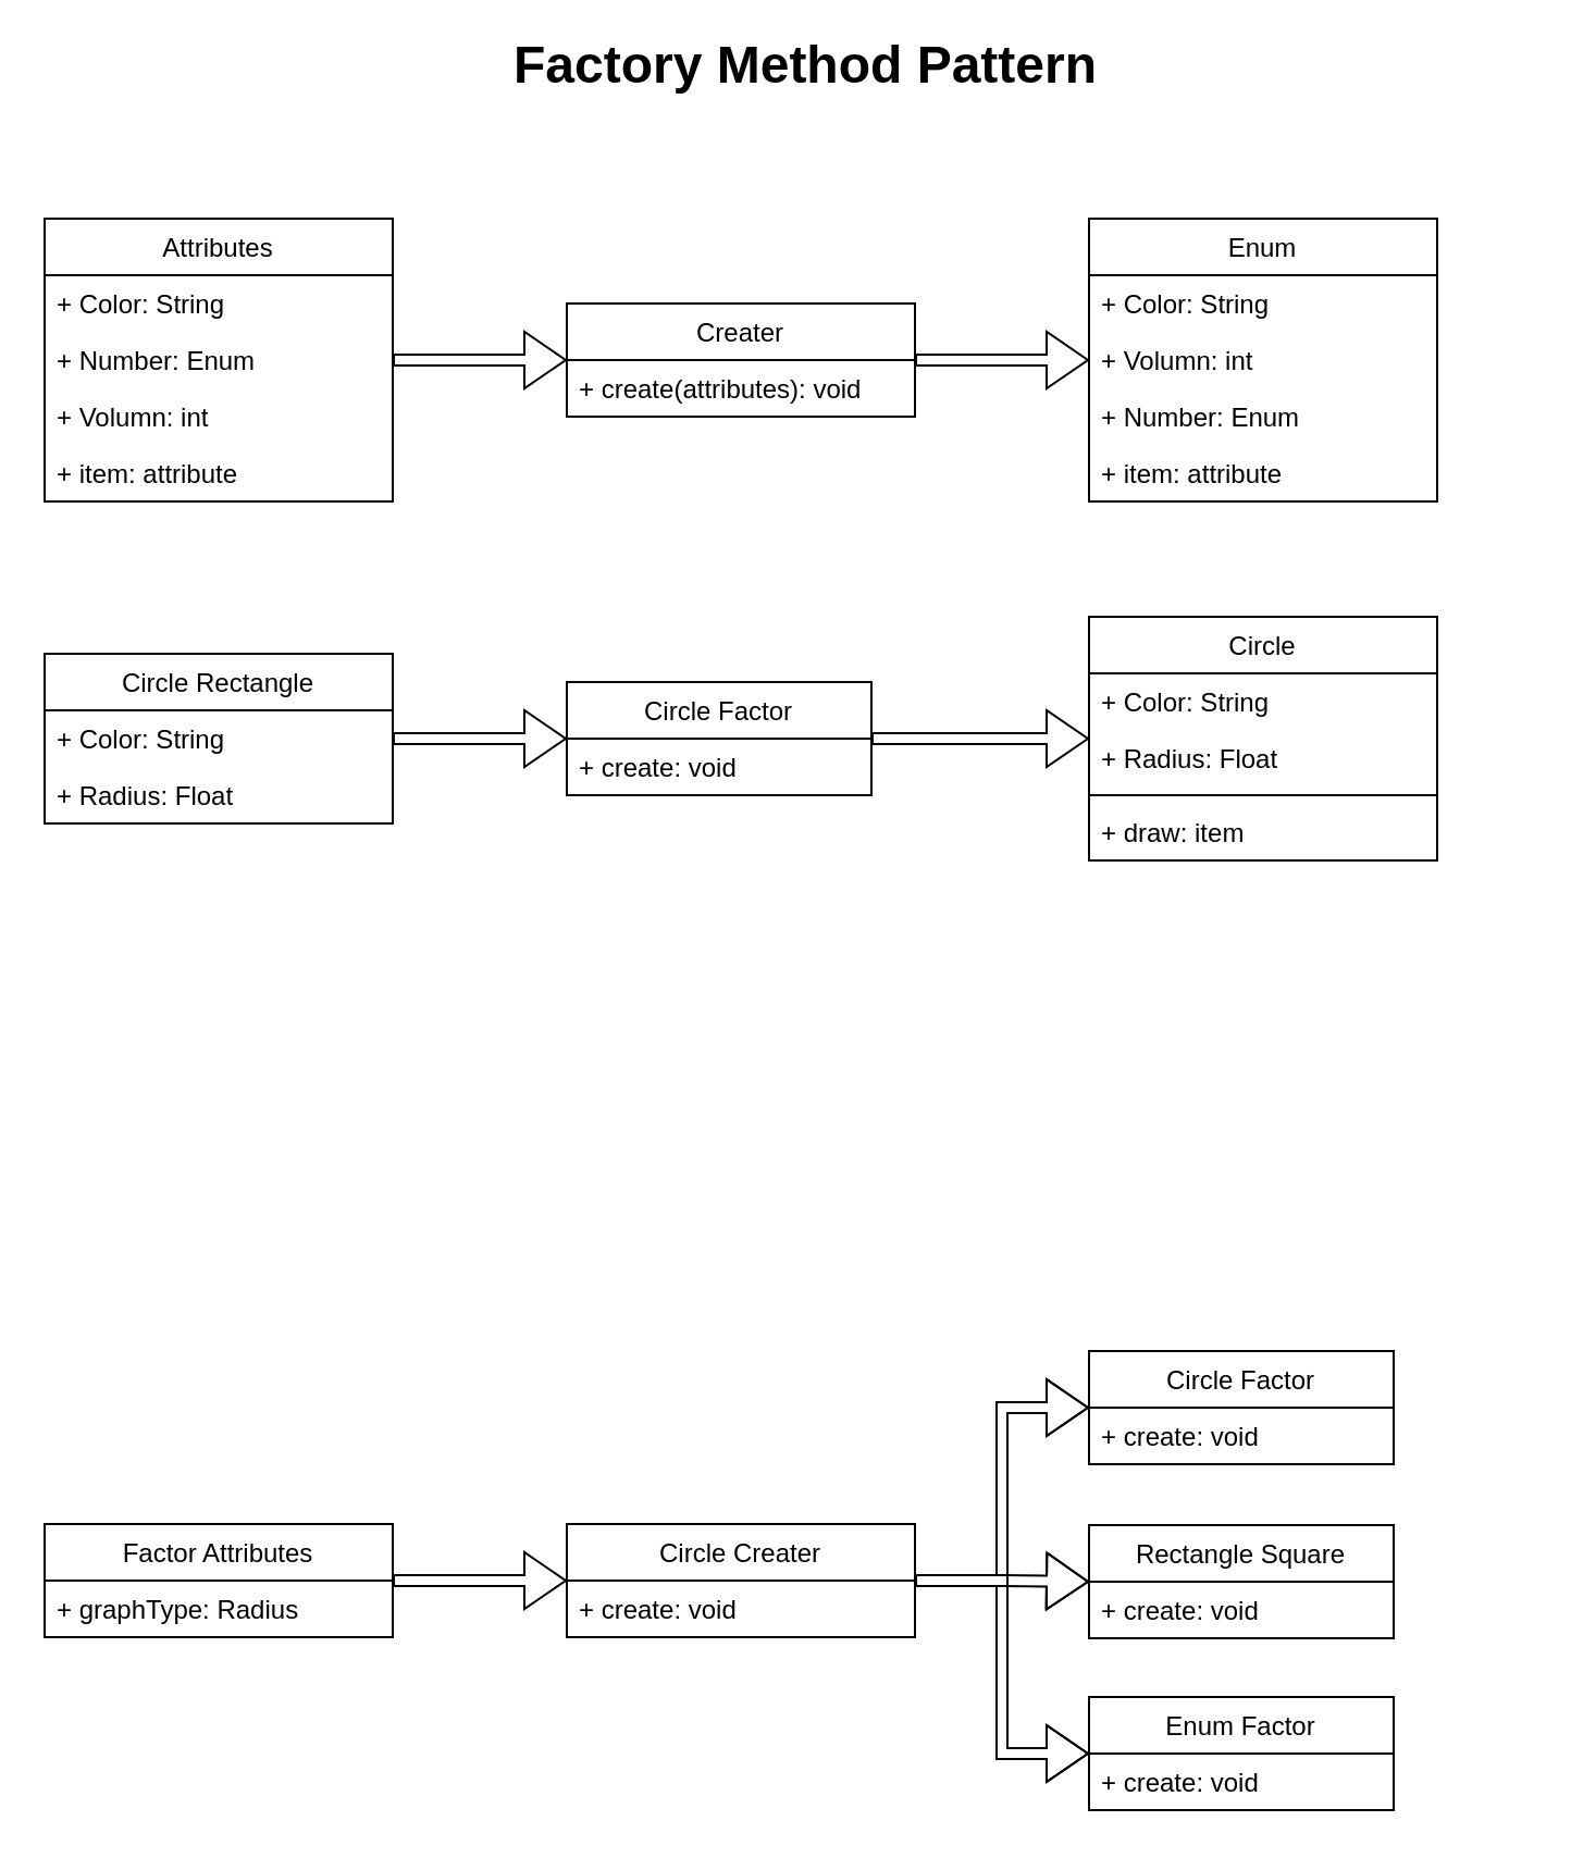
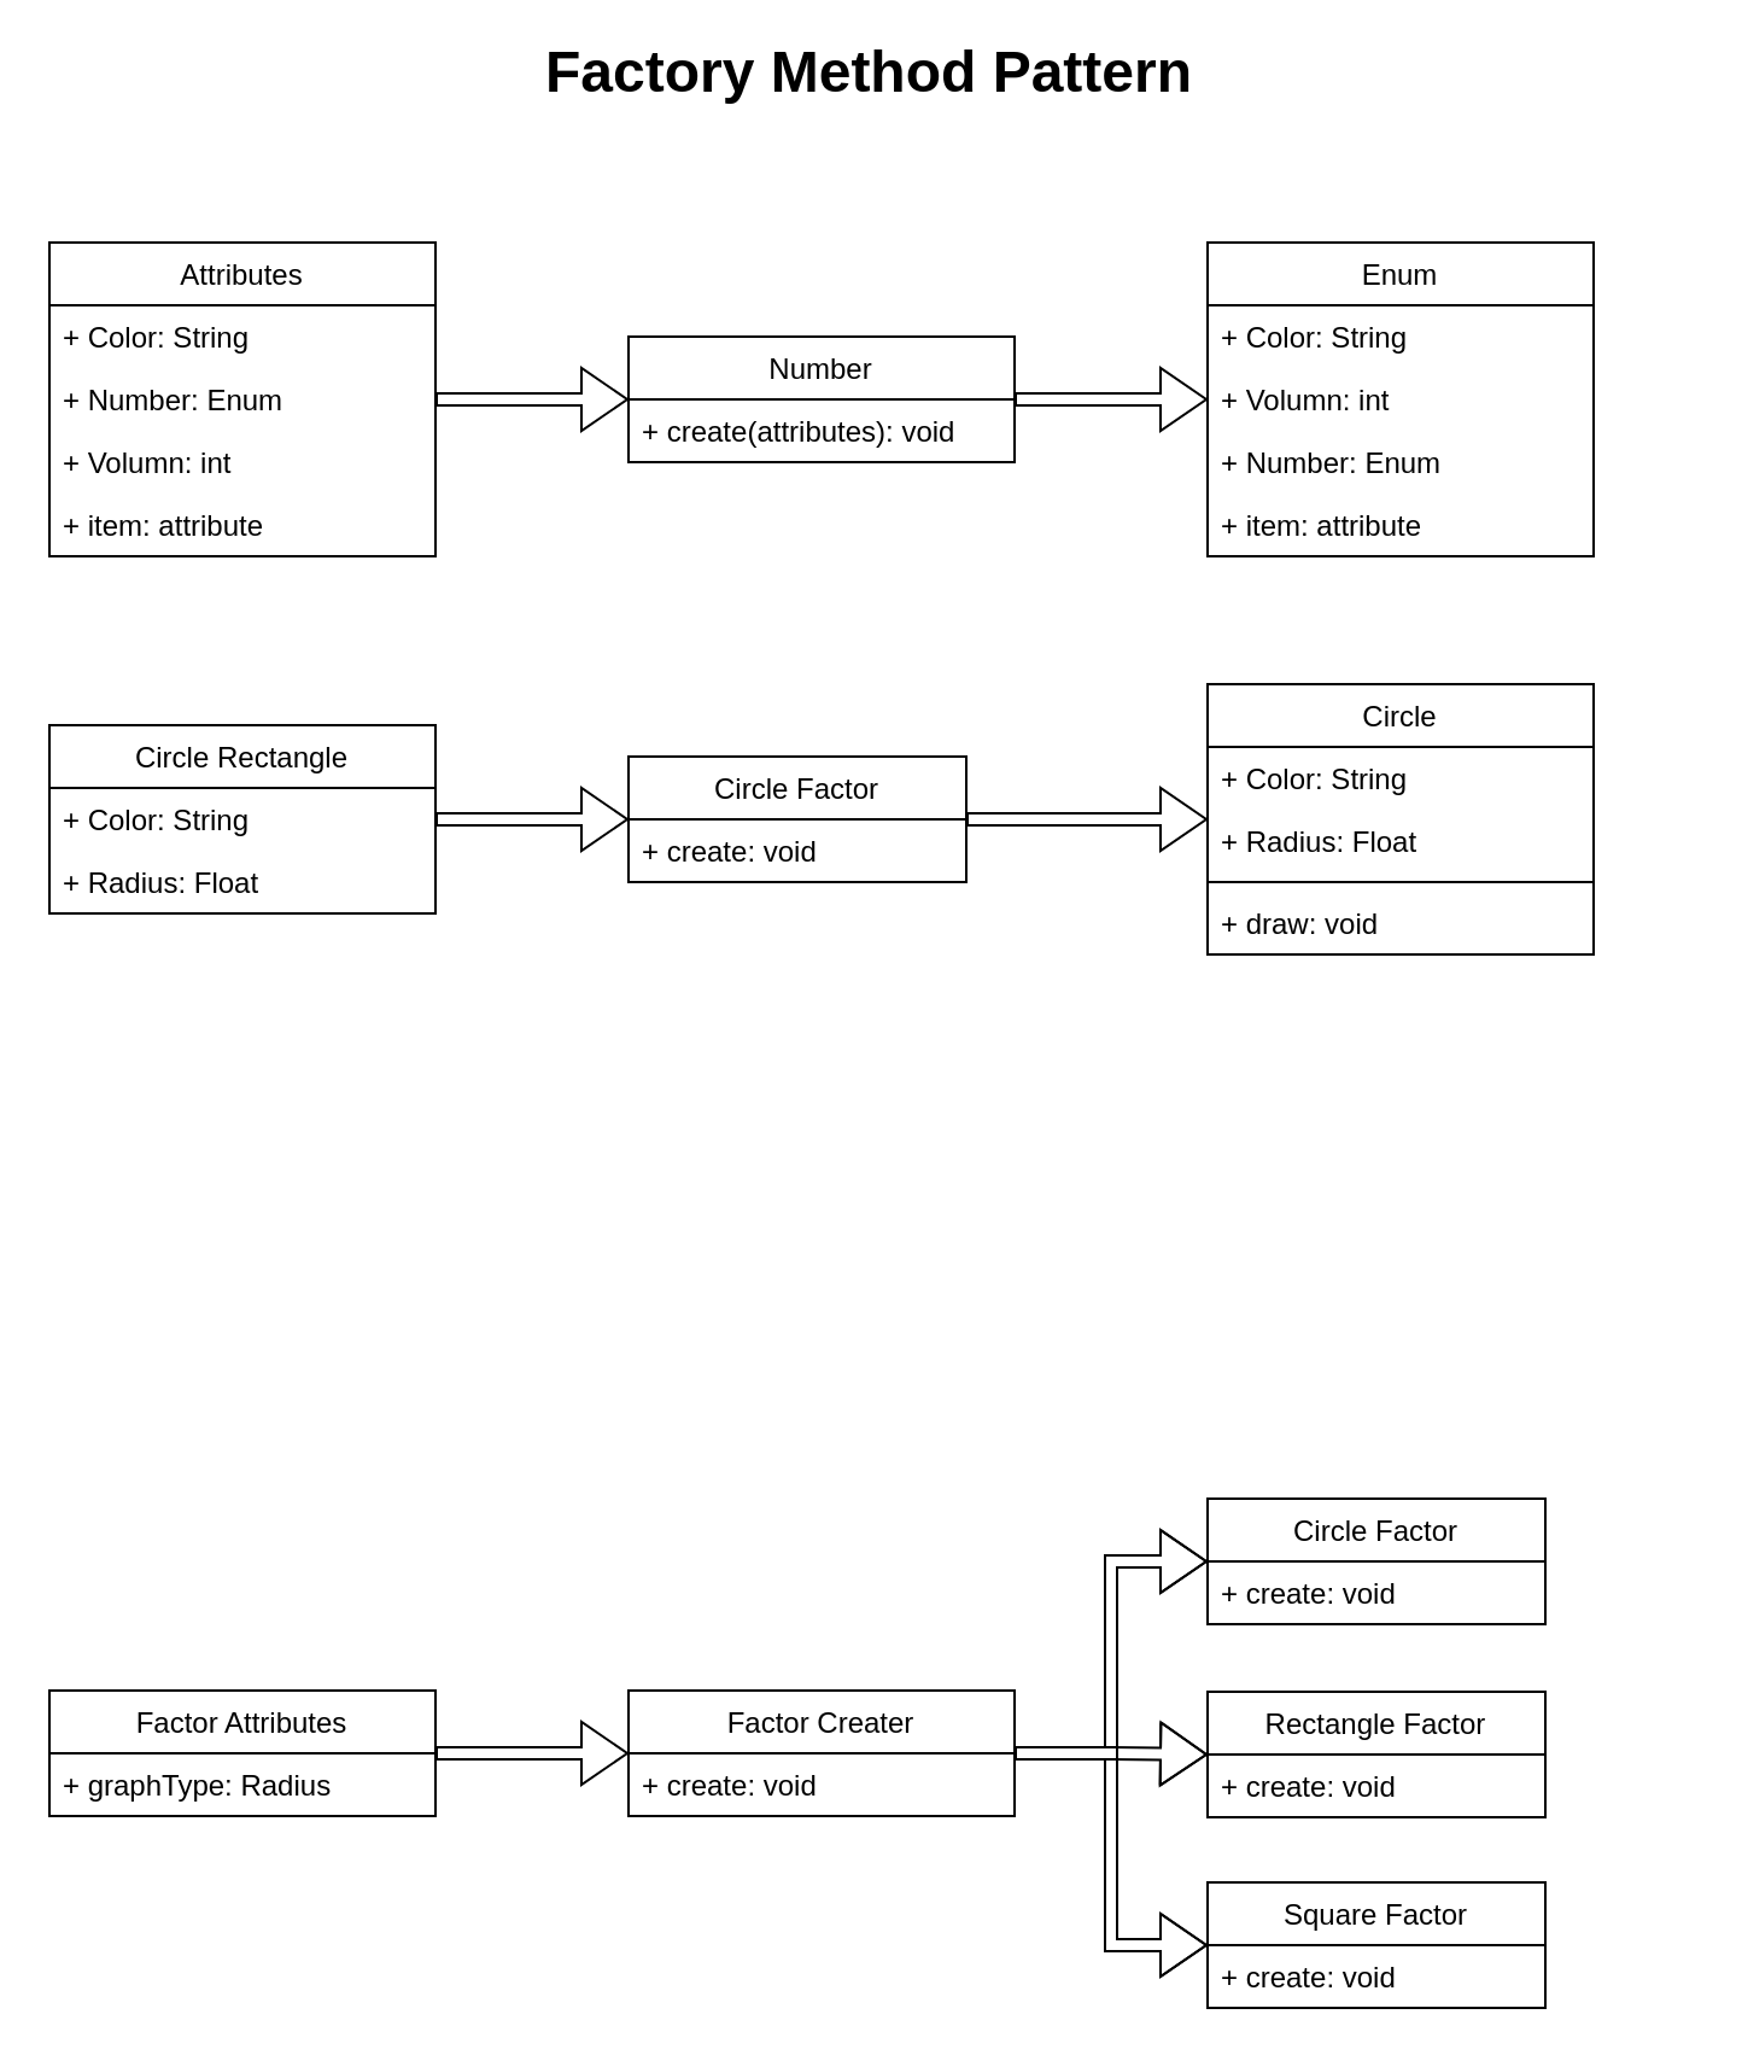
  <mxCell id="0" />
  <mxCell id="1" parent="0" />
  <mxCell id="2" value="" style="edgeStyle=orthogonalEdgeStyle;shape=flexArrow;rounded=0;orthogonalLoop=1;jettySize=auto;html=1;entryX=0;entryY=0.5;entryDx=0;entryDy=0;width=5;" parent="1" source="5" target="10" edge="1"><mxGeometry relative="1" as="geometry" /></mxCell>
  <mxCell id="3" style="edgeStyle=orthogonalEdgeStyle;shape=flexArrow;rounded=0;orthogonalLoop=1;jettySize=auto;html=1;exitX=1;exitY=0.5;exitDx=0;exitDy=0;width=5;" parent="1" source="5" target="12" edge="1"><mxGeometry relative="1" as="geometry" /></mxCell>
  <mxCell id="4" style="edgeStyle=orthogonalEdgeStyle;shape=flexArrow;rounded=0;orthogonalLoop=1;jettySize=auto;html=1;exitX=1;exitY=0.5;exitDx=0;exitDy=0;entryX=0;entryY=0.5;entryDx=0;entryDy=0;width=5;" parent="1" source="5" target="14" edge="1"><mxGeometry relative="1" as="geometry" /></mxCell>
- <mxCell id="5" value="Circle Creater" style="swimlane;fontStyle=0;childLayout=stackLayout;horizontal=1;startSize=26;fillColor=none;horizontalStack=0;resizeParent=1;resizeParentMax=0;resizeLast=0;collapsible=1;marginBottom=0;" parent="1" vertex="1"><mxGeometry x="260" y="700" width="160" height="52" as="geometry" /></mxCell>
+ <mxCell id="5" value="Factor Creater" style="swimlane;fontStyle=0;childLayout=stackLayout;horizontal=1;startSize=26;fillColor=none;horizontalStack=0;resizeParent=1;resizeParentMax=0;resizeLast=0;collapsible=1;marginBottom=0;" parent="1" vertex="1"><mxGeometry x="260" y="700" width="160" height="52" as="geometry" /></mxCell>
  <mxCell id="6" value="+ create: void" style="text;strokeColor=none;fillColor=none;align=left;verticalAlign=top;spacingLeft=4;spacingRight=4;overflow=hidden;rotatable=0;points=[[0,0.5],[1,0.5]];portConstraint=eastwest;" parent="5" vertex="1"><mxGeometry y="26" width="160" height="26" as="geometry" /></mxCell>
  <mxCell id="7" style="edgeStyle=orthogonalEdgeStyle;shape=flexArrow;rounded=0;orthogonalLoop=1;jettySize=auto;html=1;exitX=1;exitY=0.5;exitDx=0;exitDy=0;width=5;" parent="1" source="8" target="5" edge="1"><mxGeometry relative="1" as="geometry" /></mxCell>
  <mxCell id="8" value="Factor Attributes" style="swimlane;fontStyle=0;childLayout=stackLayout;horizontal=1;startSize=26;fillColor=none;horizontalStack=0;resizeParent=1;resizeParentMax=0;resizeLast=0;collapsible=1;marginBottom=0;" parent="1" vertex="1"><mxGeometry x="20" y="700" width="160" height="52" as="geometry" /></mxCell>
  <mxCell id="9" value="+ graphType: Radius" style="text;strokeColor=none;fillColor=none;align=left;verticalAlign=top;spacingLeft=4;spacingRight=4;overflow=hidden;rotatable=0;points=[[0,0.5],[1,0.5]];portConstraint=eastwest;" parent="8" vertex="1"><mxGeometry y="26" width="160" height="26" as="geometry" /></mxCell>
  <mxCell id="10" value="Circle Factor" style="swimlane;fontStyle=0;childLayout=stackLayout;horizontal=1;startSize=26;fillColor=none;horizontalStack=0;resizeParent=1;resizeParentMax=0;resizeLast=0;collapsible=1;marginBottom=0;" parent="1" vertex="1"><mxGeometry x="500" y="620.5" width="140" height="52" as="geometry" /></mxCell>
  <mxCell id="11" value="+ create: void" style="text;strokeColor=none;fillColor=none;align=left;verticalAlign=top;spacingLeft=4;spacingRight=4;overflow=hidden;rotatable=0;points=[[0,0.5],[1,0.5]];portConstraint=eastwest;" parent="10" vertex="1"><mxGeometry y="26" width="140" height="26" as="geometry" /></mxCell>
- <mxCell id="12" value="Rectangle Square" style="swimlane;fontStyle=0;childLayout=stackLayout;horizontal=1;startSize=26;fillColor=none;horizontalStack=0;resizeParent=1;resizeParentMax=0;resizeLast=0;collapsible=1;marginBottom=0;" parent="1" vertex="1"><mxGeometry x="500" y="700.5" width="140" height="52" as="geometry" /></mxCell>
+ <mxCell id="12" value="Rectangle Factor" style="swimlane;fontStyle=0;childLayout=stackLayout;horizontal=1;startSize=26;fillColor=none;horizontalStack=0;resizeParent=1;resizeParentMax=0;resizeLast=0;collapsible=1;marginBottom=0;" parent="1" vertex="1"><mxGeometry x="500" y="700.5" width="140" height="52" as="geometry" /></mxCell>
  <mxCell id="13" value="+ create: void" style="text;strokeColor=none;fillColor=none;align=left;verticalAlign=top;spacingLeft=4;spacingRight=4;overflow=hidden;rotatable=0;points=[[0,0.5],[1,0.5]];portConstraint=eastwest;" parent="12" vertex="1"><mxGeometry y="26" width="140" height="26" as="geometry" /></mxCell>
- <mxCell id="14" value="Enum Factor" style="swimlane;fontStyle=0;childLayout=stackLayout;horizontal=1;startSize=26;fillColor=none;horizontalStack=0;resizeParent=1;resizeParentMax=0;resizeLast=0;collapsible=1;marginBottom=0;" parent="1" vertex="1"><mxGeometry x="500" y="779.5" width="140" height="52" as="geometry" /></mxCell>
+ <mxCell id="14" value="Square Factor" style="swimlane;fontStyle=0;childLayout=stackLayout;horizontal=1;startSize=26;fillColor=none;horizontalStack=0;resizeParent=1;resizeParentMax=0;resizeLast=0;collapsible=1;marginBottom=0;" parent="1" vertex="1"><mxGeometry x="500" y="779.5" width="140" height="52" as="geometry" /></mxCell>
  <mxCell id="15" value="+ create: void" style="text;strokeColor=none;fillColor=none;align=left;verticalAlign=top;spacingLeft=4;spacingRight=4;overflow=hidden;rotatable=0;points=[[0,0.5],[1,0.5]];portConstraint=eastwest;" parent="14" vertex="1"><mxGeometry y="26" width="140" height="26" as="geometry" /></mxCell>
  <mxCell id="16" style="edgeStyle=orthogonalEdgeStyle;shape=flexArrow;rounded=0;orthogonalLoop=1;jettySize=auto;html=1;width=5;" parent="1" source="17" target="19" edge="1"><mxGeometry relative="1" as="geometry" /></mxCell>
- <mxCell id="17" value="Creater" style="swimlane;fontStyle=0;childLayout=stackLayout;horizontal=1;startSize=26;fillColor=none;horizontalStack=0;resizeParent=1;resizeParentMax=0;resizeLast=0;collapsible=1;marginBottom=0;" parent="1" vertex="1"><mxGeometry x="260" y="139" width="160" height="52" as="geometry" /></mxCell>
+ <mxCell id="17" value="Number" style="swimlane;fontStyle=0;childLayout=stackLayout;horizontal=1;startSize=26;fillColor=none;horizontalStack=0;resizeParent=1;resizeParentMax=0;resizeLast=0;collapsible=1;marginBottom=0;" parent="1" vertex="1"><mxGeometry x="260" y="139" width="160" height="52" as="geometry" /></mxCell>
  <mxCell id="18" value="+ create(attributes): void" style="text;strokeColor=none;fillColor=none;align=left;verticalAlign=top;spacingLeft=4;spacingRight=4;overflow=hidden;rotatable=0;points=[[0,0.5],[1,0.5]];portConstraint=eastwest;" parent="17" vertex="1"><mxGeometry y="26" width="160" height="26" as="geometry" /></mxCell>
  <mxCell id="19" value="Enum" style="swimlane;fontStyle=0;childLayout=stackLayout;horizontal=1;startSize=26;fillColor=none;horizontalStack=0;resizeParent=1;resizeParentMax=0;resizeLast=0;collapsible=1;marginBottom=0;" parent="1" vertex="1"><mxGeometry x="500" y="100" width="160" height="130" as="geometry" /></mxCell>
  <mxCell id="20" value="+ Color: String" style="text;strokeColor=none;fillColor=none;align=left;verticalAlign=top;spacingLeft=4;spacingRight=4;overflow=hidden;rotatable=0;points=[[0,0.5],[1,0.5]];portConstraint=eastwest;" vertex="1" parent="19"><mxGeometry y="26" width="160" height="26" as="geometry" /></mxCell>
  <mxCell id="21" value="+ Volumn: int" style="text;strokeColor=none;fillColor=none;align=left;verticalAlign=top;spacingLeft=4;spacingRight=4;overflow=hidden;rotatable=0;points=[[0,0.5],[1,0.5]];portConstraint=eastwest;" vertex="1" parent="19"><mxGeometry y="52" width="160" height="26" as="geometry" /></mxCell>
  <mxCell id="22" value="+ Number: Enum" style="text;strokeColor=none;fillColor=none;align=left;verticalAlign=top;spacingLeft=4;spacingRight=4;overflow=hidden;rotatable=0;points=[[0,0.5],[1,0.5]];portConstraint=eastwest;" vertex="1" parent="19"><mxGeometry y="78" width="160" height="26" as="geometry" /></mxCell>
  <mxCell id="23" value="+ item: attribute" style="text;strokeColor=none;fillColor=none;align=left;verticalAlign=top;spacingLeft=4;spacingRight=4;overflow=hidden;rotatable=0;points=[[0,0.5],[1,0.5]];portConstraint=eastwest;fontSize=12;" vertex="1" parent="19"><mxGeometry y="104" width="160" height="26" as="geometry" /></mxCell>
  <mxCell id="24" style="edgeStyle=orthogonalEdgeStyle;rounded=0;orthogonalLoop=1;jettySize=auto;html=1;shape=flexArrow;width=5;" parent="1" source="25" target="17" edge="1"><mxGeometry relative="1" as="geometry" /></mxCell>
  <mxCell id="25" value="Attributes" style="swimlane;fontStyle=0;childLayout=stackLayout;horizontal=1;startSize=26;fillColor=none;horizontalStack=0;resizeParent=1;resizeParentMax=0;resizeLast=0;collapsible=1;marginBottom=0;" parent="1" vertex="1"><mxGeometry x="20" y="100" width="160" height="130" as="geometry" /></mxCell>
  <mxCell id="26" value="+ Color: String" style="text;strokeColor=none;fillColor=none;align=left;verticalAlign=top;spacingLeft=4;spacingRight=4;overflow=hidden;rotatable=0;points=[[0,0.5],[1,0.5]];portConstraint=eastwest;" parent="25" vertex="1"><mxGeometry y="26" width="160" height="26" as="geometry" /></mxCell>
  <mxCell id="27" value="+ Number: Enum" style="text;strokeColor=none;fillColor=none;align=left;verticalAlign=top;spacingLeft=4;spacingRight=4;overflow=hidden;rotatable=0;points=[[0,0.5],[1,0.5]];portConstraint=eastwest;" parent="25" vertex="1"><mxGeometry y="52" width="160" height="26" as="geometry" /></mxCell>
  <mxCell id="28" value="+ Volumn: int" style="text;strokeColor=none;fillColor=none;align=left;verticalAlign=top;spacingLeft=4;spacingRight=4;overflow=hidden;rotatable=0;points=[[0,0.5],[1,0.5]];portConstraint=eastwest;" parent="25" vertex="1"><mxGeometry y="78" width="160" height="26" as="geometry" /></mxCell>
  <mxCell id="29" value="+ item: attribute" style="text;strokeColor=none;fillColor=none;align=left;verticalAlign=top;spacingLeft=4;spacingRight=4;overflow=hidden;rotatable=0;points=[[0,0.5],[1,0.5]];portConstraint=eastwest;fontSize=12;" vertex="1" parent="25"><mxGeometry y="104" width="160" height="26" as="geometry" /></mxCell>
- <mxCell id="30" value="Factory Method Pattern" style="text;html=1;strokeColor=none;fillColor=none;align=center;verticalAlign=middle;whiteSpace=wrap;rounded=0;fontSize=24;fontStyle=1" vertex="1" parent="1"><mxGeometry x="30" y="20" width="680" height="20" as="geometry" /></mxCell>
+ <mxCell id="30" value="Factory Method Pattern" style="text;html=1;strokeColor=none;fillColor=none;align=center;verticalAlign=middle;whiteSpace=wrap;rounded=0;fontSize=24;fontStyle=1" vertex="1" parent="1"><mxGeometry x="20" y="20" width="680" height="20" as="geometry" /></mxCell>
  <mxCell id="31" style="edgeStyle=orthogonalEdgeStyle;rounded=0;orthogonalLoop=1;jettySize=auto;html=1;exitX=1;exitY=0.5;exitDx=0;exitDy=0;fontSize=24;shape=flexArrow;width=5;" edge="1" parent="1" source="32" target="37"><mxGeometry relative="1" as="geometry" /></mxCell>
  <mxCell id="32" value="Circle Factor" style="swimlane;fontStyle=0;childLayout=stackLayout;horizontal=1;startSize=26;fillColor=none;horizontalStack=0;resizeParent=1;resizeParentMax=0;resizeLast=0;collapsible=1;marginBottom=0;" vertex="1" parent="1"><mxGeometry x="260" y="313" width="140" height="52" as="geometry" /></mxCell>
  <mxCell id="33" value="+ create: void" style="text;strokeColor=none;fillColor=none;align=left;verticalAlign=top;spacingLeft=4;spacingRight=4;overflow=hidden;rotatable=0;points=[[0,0.5],[1,0.5]];portConstraint=eastwest;" vertex="1" parent="32"><mxGeometry y="26" width="140" height="26" as="geometry" /></mxCell>
  <mxCell id="34" value="Circle Rectangle" style="swimlane;fontStyle=0;childLayout=stackLayout;horizontal=1;startSize=26;fillColor=none;horizontalStack=0;resizeParent=1;resizeParentMax=0;resizeLast=0;collapsible=1;marginBottom=0;" vertex="1" parent="1"><mxGeometry x="20" y="300" width="160" height="78" as="geometry" /></mxCell>
  <mxCell id="35" value="+ Color: String" style="text;strokeColor=none;fillColor=none;align=left;verticalAlign=top;spacingLeft=4;spacingRight=4;overflow=hidden;rotatable=0;points=[[0,0.5],[1,0.5]];portConstraint=eastwest;" vertex="1" parent="34"><mxGeometry y="26" width="160" height="26" as="geometry" /></mxCell>
  <mxCell id="36" value="+ Radius: Float" style="text;strokeColor=none;fillColor=none;align=left;verticalAlign=top;spacingLeft=4;spacingRight=4;overflow=hidden;rotatable=0;points=[[0,0.5],[1,0.5]];portConstraint=eastwest;" vertex="1" parent="34"><mxGeometry y="52" width="160" height="26" as="geometry" /></mxCell>
  <mxCell id="37" value="Circle" style="swimlane;fontStyle=0;childLayout=stackLayout;horizontal=1;startSize=26;fillColor=none;horizontalStack=0;resizeParent=1;resizeParentMax=0;resizeLast=0;collapsible=1;marginBottom=0;" vertex="1" parent="1"><mxGeometry x="500" y="283" width="160" height="112" as="geometry" /></mxCell>
  <mxCell id="38" value="+ Color: String" style="text;strokeColor=none;fillColor=none;align=left;verticalAlign=top;spacingLeft=4;spacingRight=4;overflow=hidden;rotatable=0;points=[[0,0.5],[1,0.5]];portConstraint=eastwest;" vertex="1" parent="37"><mxGeometry y="26" width="160" height="26" as="geometry" /></mxCell>
  <mxCell id="39" value="+ Radius: Float" style="text;strokeColor=none;fillColor=none;align=left;verticalAlign=top;spacingLeft=4;spacingRight=4;overflow=hidden;rotatable=0;points=[[0,0.5],[1,0.5]];portConstraint=eastwest;" vertex="1" parent="37"><mxGeometry y="52" width="160" height="26" as="geometry" /></mxCell>
  <mxCell id="40" value="" style="line;strokeWidth=1;fillColor=none;align=left;verticalAlign=middle;spacingTop=-1;spacingLeft=3;spacingRight=3;rotatable=0;labelPosition=right;points=[];portConstraint=eastwest;fontSize=24;" vertex="1" parent="37"><mxGeometry y="78" width="160" height="8" as="geometry" /></mxCell>
- <mxCell id="41" value="+ draw: item" style="text;strokeColor=none;fillColor=none;align=left;verticalAlign=top;spacingLeft=4;spacingRight=4;overflow=hidden;rotatable=0;points=[[0,0.5],[1,0.5]];portConstraint=eastwest;" vertex="1" parent="37"><mxGeometry y="86" width="160" height="26" as="geometry" /></mxCell>
+ <mxCell id="41" value="+ draw: void" style="text;strokeColor=none;fillColor=none;align=left;verticalAlign=top;spacingLeft=4;spacingRight=4;overflow=hidden;rotatable=0;points=[[0,0.5],[1,0.5]];portConstraint=eastwest;" vertex="1" parent="37"><mxGeometry y="86" width="160" height="26" as="geometry" /></mxCell>
  <mxCell id="42" style="edgeStyle=orthogonalEdgeStyle;rounded=0;orthogonalLoop=1;jettySize=auto;html=1;exitX=1;exitY=0.5;exitDx=0;exitDy=0;fontSize=24;shape=flexArrow;endSize=6;startSize=6;strokeWidth=1;width=5;" edge="1" parent="1" source="35" target="32"><mxGeometry relative="1" as="geometry" /></mxCell>
